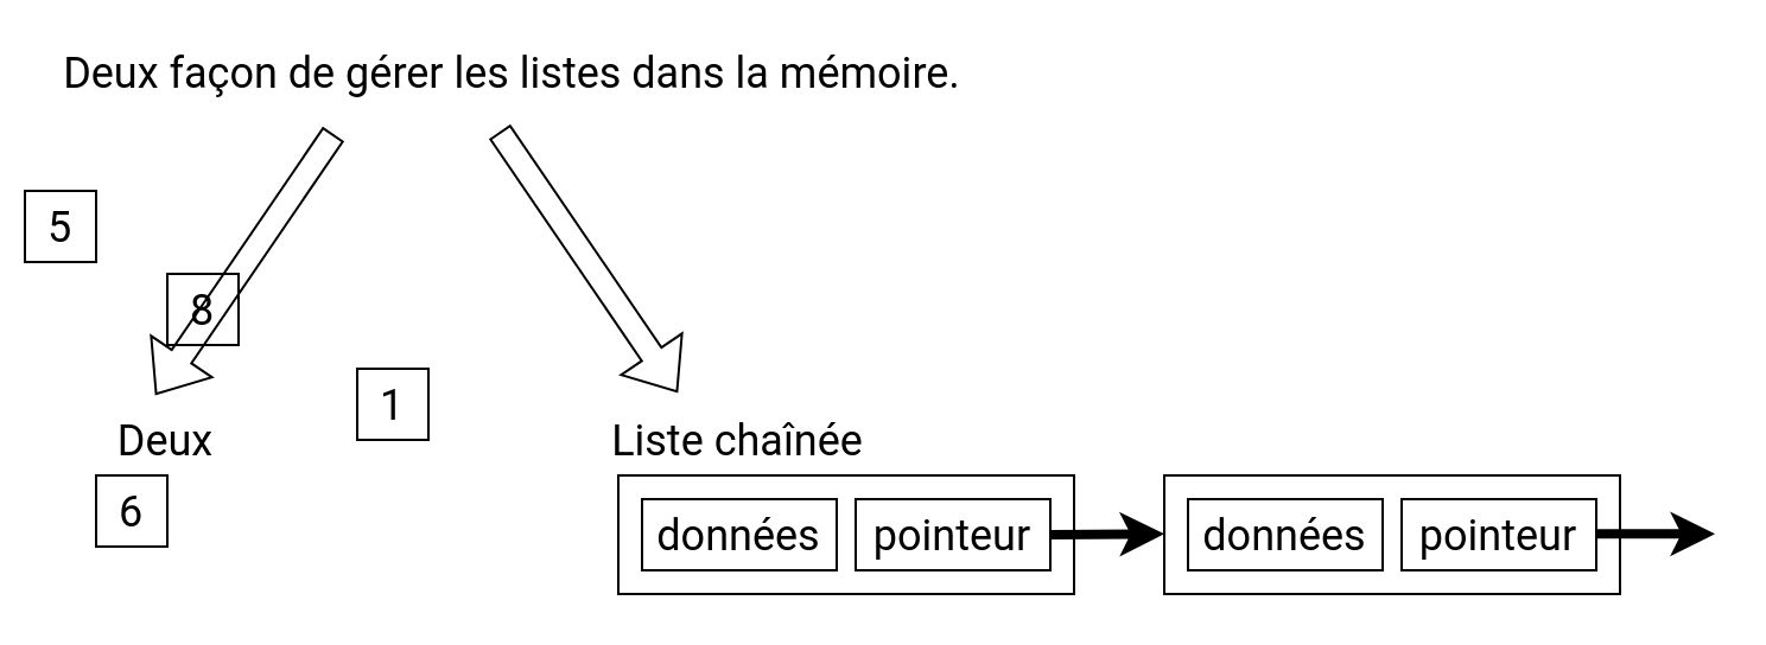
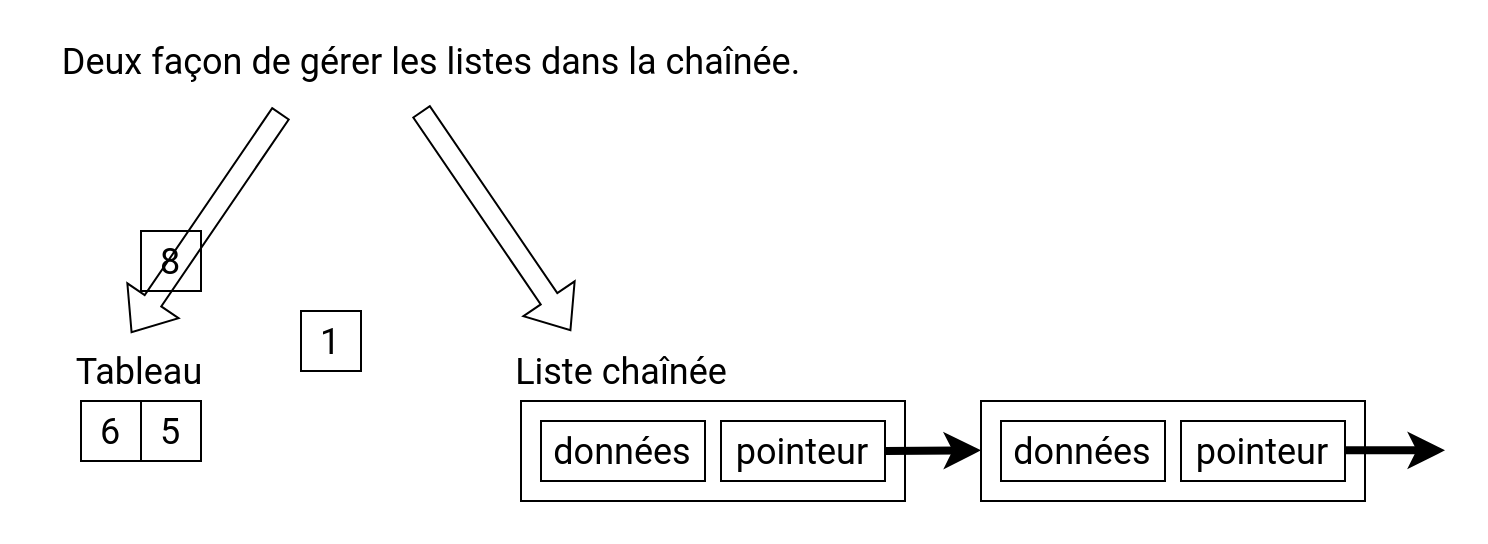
  <mxCell id="0" />
  <mxCell id="1" parent="0" />
- <mxCell id="2" value="&lt;font data-font-src=&quot;https://fonts.googleapis.com/css?family=Roboto&quot; size=&quot;1&quot;&gt;&lt;span style=&quot;font-size: 18px&quot;&gt;Deux façon de gérer les listes dans la mémoire.&lt;/span&gt;&lt;/font&gt;" style="text;html=1;align=center;verticalAlign=middle;resizable=0;points=[];autosize=1;strokeColor=none;fillColor=none;fontFamily=Roboto;fontSource=https%3A%2F%2Ffonts.googleapis.com%2Fcss%3Ffamily%3DRoboto;" parent="1" vertex="1"><mxGeometry x="20" y="20" width="390" height="20" as="geometry" /></mxCell>
+ <mxCell id="2" value="&lt;font data-font-src=&quot;https://fonts.googleapis.com/css?family=Roboto&quot; size=&quot;1&quot;&gt;&lt;span style=&quot;font-size: 18px&quot;&gt;Deux façon de gérer les listes dans la chaînée.&lt;/span&gt;&lt;/font&gt;" style="text;html=1;align=center;verticalAlign=middle;resizable=0;points=[];autosize=1;strokeColor=none;fillColor=none;fontFamily=Roboto;fontSource=https%3A%2F%2Ffonts.googleapis.com%2Fcss%3Ffamily%3DRoboto;" parent="1" vertex="1"><mxGeometry x="20" y="20" width="390" height="20" as="geometry" /></mxCell>
  <mxCell id="3" value="&lt;font data-font-src=&quot;https://fonts.googleapis.com/css?family=Quicksand&quot;&gt;6&lt;/font&gt;" style="rounded=0;whiteSpace=wrap;html=1;fontSize=18;fontFamily=Roboto;fontSource=https%3A%2F%2Ffonts.googleapis.com%2Fcss%3Ffamily%3DRoboto;" parent="1" vertex="1"><mxGeometry x="40" y="200" width="30" height="30" as="geometry" /></mxCell>
- <mxCell id="4" value="&lt;font data-font-src=&quot;https://fonts.googleapis.com/css?family=Quicksand&quot;&gt;5&lt;/font&gt;" style="rounded=0;whiteSpace=wrap;html=1;fontSize=18;fontFamily=Roboto;fontSource=https%3A%2F%2Ffonts.googleapis.com%2Fcss%3Ffamily%3DRoboto;" parent="1" vertex="1"><mxGeometry x="10" y="80" width="30" height="30" as="geometry" /></mxCell>
+ <mxCell id="4" value="&lt;font data-font-src=&quot;https://fonts.googleapis.com/css?family=Quicksand&quot;&gt;5&lt;/font&gt;" style="rounded=0;whiteSpace=wrap;html=1;fontSize=18;fontFamily=Roboto;fontSource=https%3A%2F%2Ffonts.googleapis.com%2Fcss%3Ffamily%3DRoboto;" parent="1" vertex="1"><mxGeometry x="70" y="200" width="30" height="30" as="geometry" /></mxCell>
  <mxCell id="5" value="&lt;font data-font-src=&quot;https://fonts.googleapis.com/css?family=Quicksand&quot;&gt;8&lt;/font&gt;" style="rounded=0;whiteSpace=wrap;html=1;fontSize=18;fontFamily=Roboto;fontSource=https%3A%2F%2Ffonts.googleapis.com%2Fcss%3Ffamily%3DRoboto;" parent="1" vertex="1"><mxGeometry x="70" y="115" width="30" height="30" as="geometry" /></mxCell>
  <mxCell id="6" value="&lt;font data-font-src=&quot;https://fonts.googleapis.com/css?family=Quicksand&quot;&gt;1&lt;/font&gt;" style="rounded=0;whiteSpace=wrap;html=1;fontSize=18;fontFamily=Roboto;fontSource=https%3A%2F%2Ffonts.googleapis.com%2Fcss%3Ffamily%3DRoboto;" parent="1" vertex="1"><mxGeometry x="150" y="155" width="30" height="30" as="geometry" /></mxCell>
- <mxCell id="7" value="&lt;font data-font-src=&quot;https://fonts.googleapis.com/css?family=Quicksand&quot;&gt;Deux&lt;/font&gt;" style="text;html=1;align=center;verticalAlign=middle;resizable=0;points=[];autosize=1;strokeColor=none;fillColor=none;fontSize=18;fontFamily=Roboto;fontSource=https%3A%2F%2Ffonts.googleapis.com%2Fcss%3Ffamily%3DRoboto;" parent="1" vertex="1"><mxGeometry x="29" y="170" width="80" height="30" as="geometry" /></mxCell>
+ <mxCell id="7" value="&lt;font data-font-src=&quot;https://fonts.googleapis.com/css?family=Quicksand&quot;&gt;Tableau&lt;/font&gt;" style="text;html=1;align=center;verticalAlign=middle;resizable=0;points=[];autosize=1;strokeColor=none;fillColor=none;fontSize=18;fontFamily=Roboto;fontSource=https%3A%2F%2Ffonts.googleapis.com%2Fcss%3Ffamily%3DRoboto;" parent="1" vertex="1"><mxGeometry x="29" y="170" width="80" height="30" as="geometry" /></mxCell>
  <mxCell id="8" value="" style="shape=flexArrow;endArrow=classic;html=1;rounded=0;fontSize=18;fontFamily=Roboto;fontSource=https%3A%2F%2Ffonts.googleapis.com%2Fcss%3Ffamily%3DRoboto;" parent="1" edge="1"><mxGeometry width="50" height="50" relative="1" as="geometry"><mxPoint x="140" y="56" as="sourcePoint" /><mxPoint x="65" y="166" as="targetPoint" /></mxGeometry></mxCell>
  <mxCell id="9" value="" style="shape=flexArrow;endArrow=classic;html=1;rounded=0;fontSize=18;fontFamily=Roboto;fontSource=https%3A%2F%2Ffonts.googleapis.com%2Fcss%3Ffamily%3DRoboto;" parent="1" edge="1"><mxGeometry width="50" height="50" relative="1" as="geometry"><mxPoint x="210" y="55" as="sourcePoint" /><mxPoint x="285" y="165" as="targetPoint" /></mxGeometry></mxCell>
  <mxCell id="10" value="&lt;font data-font-src=&quot;https://fonts.googleapis.com/css?family=Quicksand&quot;&gt;Liste chaînée&lt;/font&gt;" style="text;html=1;align=center;verticalAlign=middle;resizable=0;points=[];autosize=1;strokeColor=none;fillColor=none;fontSize=18;fontFamily=Roboto;fontSource=https%3A%2F%2Ffonts.googleapis.com%2Fcss%3Ffamily%3DRoboto;" parent="1" vertex="1"><mxGeometry x="250" y="170" width="120" height="30" as="geometry" /></mxCell>
  <mxCell id="11" value="" style="rounded=0;whiteSpace=wrap;html=1;fontSize=18;fontFamily=Roboto;fontSource=https%3A%2F%2Ffonts.googleapis.com%2Fcss%3Ffamily%3DRoboto;" parent="1" vertex="1"><mxGeometry x="260" y="200" width="192" height="50" as="geometry" /></mxCell>
  <mxCell id="12" value="&lt;font data-font-src=&quot;https://fonts.googleapis.com/css?family=Quicksand&quot;&gt;données&lt;/font&gt;" style="rounded=0;whiteSpace=wrap;html=1;fontSize=18;fontFamily=Roboto;fontSource=https%3A%2F%2Ffonts.googleapis.com%2Fcss%3Ffamily%3DRoboto;" parent="1" vertex="1"><mxGeometry x="270" y="210" width="82" height="30" as="geometry" /></mxCell>
  <mxCell id="13" value="&lt;font data-font-src=&quot;https://fonts.googleapis.com/css?family=Quicksand&quot;&gt;pointeur&lt;/font&gt;" style="rounded=0;whiteSpace=wrap;html=1;fontSize=18;fontFamily=Roboto;fontSource=https%3A%2F%2Ffonts.googleapis.com%2Fcss%3Ffamily%3DRoboto;" parent="1" vertex="1"><mxGeometry x="360" y="210" width="82" height="30" as="geometry" /></mxCell>
  <mxCell id="14" value="" style="rounded=0;whiteSpace=wrap;html=1;fontSize=18;fontFamily=Roboto;fontSource=https%3A%2F%2Ffonts.googleapis.com%2Fcss%3Ffamily%3DRoboto;" parent="1" vertex="1"><mxGeometry x="490" y="200" width="192" height="50" as="geometry" /></mxCell>
  <mxCell id="15" value="&lt;font data-font-src=&quot;https://fonts.googleapis.com/css?family=Quicksand&quot;&gt;données&lt;/font&gt;" style="rounded=0;whiteSpace=wrap;html=1;fontSize=18;fontFamily=Roboto;fontSource=https%3A%2F%2Ffonts.googleapis.com%2Fcss%3Ffamily%3DRoboto;" parent="1" vertex="1"><mxGeometry x="500" y="210" width="82" height="30" as="geometry" /></mxCell>
  <mxCell id="16" value="&lt;font data-font-src=&quot;https://fonts.googleapis.com/css?family=Quicksand&quot;&gt;pointeur&lt;/font&gt;" style="rounded=0;whiteSpace=wrap;html=1;fontSize=18;fontFamily=Roboto;fontSource=https%3A%2F%2Ffonts.googleapis.com%2Fcss%3Ffamily%3DRoboto;" parent="1" vertex="1"><mxGeometry x="590" y="210" width="82" height="30" as="geometry" /></mxCell>
  <mxCell id="17" value="" style="endArrow=classic;html=1;rounded=0;fontSize=18;strokeWidth=4;fontFamily=Roboto;fontSource=https%3A%2F%2Ffonts.googleapis.com%2Fcss%3Ffamily%3DRoboto;" parent="1" edge="1"><mxGeometry width="50" height="50" relative="1" as="geometry"><mxPoint x="672" y="224.66" as="sourcePoint" /><mxPoint x="722" y="224.66" as="targetPoint" /></mxGeometry></mxCell>
  <mxCell id="18" value="" style="endArrow=classic;html=1;rounded=0;fontSize=18;strokeWidth=4;exitX=1;exitY=0.5;exitDx=0;exitDy=0;fontFamily=Roboto;fontSource=https%3A%2F%2Ffonts.googleapis.com%2Fcss%3Ffamily%3DRoboto;" parent="1" source="13" edge="1"><mxGeometry width="50" height="50" relative="1" as="geometry"><mxPoint x="450" y="225" as="sourcePoint" /><mxPoint x="490" y="224.66" as="targetPoint" /></mxGeometry></mxCell>
